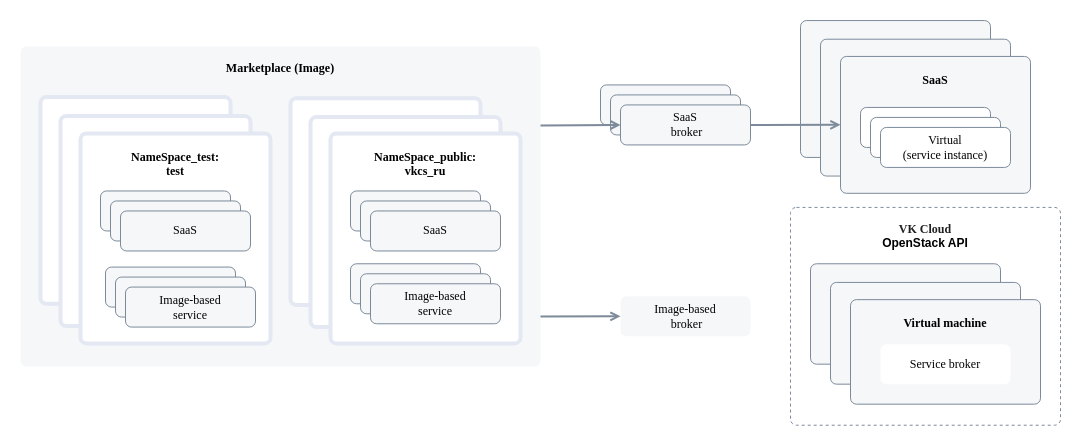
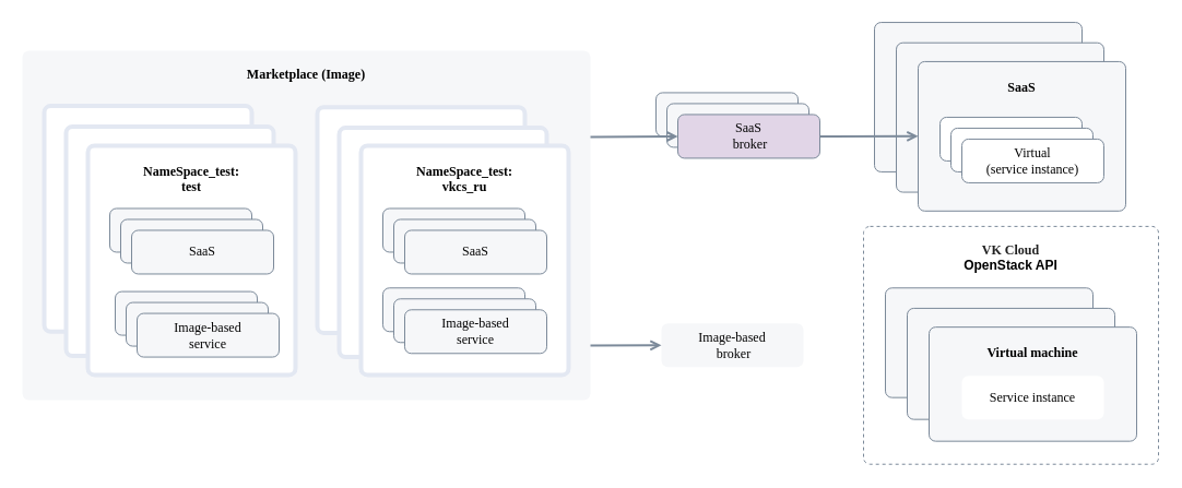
  <mxCell id="0" />
  <mxCell id="1" parent="0" />
  <mxCell id="2" value="Marketplace (Image)" style="rounded=1;whiteSpace=wrap;html=1;fontFamily=VK Sans Display;strokeColor=none;arcSize=12;fillColor=#F6F7F9;spacing=10;verticalAlign=top;spacingTop=0;spacingLeft=0;spacingBottom=0;fontStyle=1;arcSize=12;absoluteArcSize=1;" parent="1" vertex="1"><mxGeometry x="20" y="46" width="520" height="320" as="geometry" /></mxCell>
  <mxCell id="3" value="" style="rounded=1;whiteSpace=wrap;html=1;fontFamily=VK Sans Display;strokeColor=#E3E8F2;arcSize=12;fillColor=#FFF;spacing=12;verticalAlign=top;spacingTop=0;strokeWidth=4;spacingLeft=0;spacingBottom=0;fontStyle=1;absoluteArcSize=1;" parent="1" vertex="1"><mxGeometry x="290" y="97.64" width="190" height="206.74" as="geometry" /></mxCell>
  <mxCell id="4" value="" style="rounded=1;whiteSpace=wrap;html=1;fontFamily=VK Sans Display;strokeColor=#E3E8F2;arcSize=12;fillColor=#FFF;spacing=12;verticalAlign=top;spacingTop=0;strokeWidth=4;spacingLeft=0;spacingBottom=0;fontStyle=1;absoluteArcSize=1;" parent="1" vertex="1"><mxGeometry x="310" y="116.57" width="190" height="210" as="geometry" /></mxCell>
  <mxCell id="5" value="" style="rounded=1;whiteSpace=wrap;html=1;fontFamily=VK Sans Display;strokeColor=#E3E8F2;arcSize=12;fillColor=#FFF;spacing=12;verticalAlign=top;spacingTop=0;strokeWidth=4;spacingLeft=0;spacingBottom=0;fontStyle=1;absoluteArcSize=1;" parent="1" vertex="1"><mxGeometry x="40" y="96.54" width="190" height="206.74" as="geometry" /></mxCell>
  <mxCell id="6" value="VK Cloud&lt;br style=&quot;border-color: var(--border-color); color: rgb(0, 0, 0); font-family: Helvetica;&quot;&gt;&lt;span style=&quot;color: rgb(0, 0, 0); font-family: Helvetica;&quot;&gt;OpenStack API&lt;/span&gt;" style="rounded=1;whiteSpace=wrap;html=1;strokeColor=#7C8A9A;strokeWidth=1;fontColor=#212121;fillColor=none;dashed=1;fontFamily=VK Sans Display;verticalAlign=top;spacing=10;fontStyle=1;arcSize=12;absoluteArcSize=1;" parent="1" vertex="1"><mxGeometry x="790" y="206.9" width="270" height="217.82" as="geometry" /></mxCell>
  <mxCell id="7" value="" style="rounded=1;whiteSpace=wrap;html=1;fontFamily=VK Sans Display;strokeColor=#7C8A9A;arcsize=12;fillColor=#F6F7F9;spacing=0;spacingTop=12;spacingBottom=12;arcSize=12;absoluteArcSize=1;strokeWidth=1;verticalAlign=top;fontStyle=1" parent="1" vertex="1"><mxGeometry x="800" y="20.06" width="190" height="136.87" as="geometry" /></mxCell>
  <mxCell id="8" value="" style="rounded=1;whiteSpace=wrap;html=1;fontFamily=VK Sans Display;strokeColor=#7C8A9A;arcsize=12;fillColor=#F6F7F9;spacing=0;spacingTop=12;spacingBottom=12;arcSize=12;absoluteArcSize=1;strokeWidth=1;verticalAlign=top;fontStyle=1" parent="1" vertex="1"><mxGeometry x="820" y="38.69" width="190" height="136.87" as="geometry" /></mxCell>
  <mxCell id="9" value="&lt;font color=&quot;#212121&quot;&gt;Node 1&lt;/font&gt;" style="rounded=1;whiteSpace=wrap;html=1;fontFamily=VK Sans Display;strokeColor=#7C8A9A;arcsize=12;fillColor=#F6F7F9;spacing=0;spacingTop=12;spacingBottom=12;arcSize=12;absoluteArcSize=1;strokeWidth=1;" parent="1" vertex="1"><mxGeometry x="600" y="84.43" width="130" height="40" as="geometry" /></mxCell>
  <mxCell id="10" value="&lt;font color=&quot;#212121&quot;&gt;Node 1&lt;/font&gt;" style="rounded=1;whiteSpace=wrap;html=1;fontFamily=VK Sans Display;strokeColor=#7C8A9A;arcsize=12;fillColor=#F6F7F9;spacing=0;spacingTop=12;spacingBottom=12;arcSize=12;absoluteArcSize=1;strokeWidth=1;" parent="1" vertex="1"><mxGeometry x="610" y="94.43" width="130" height="40" as="geometry" /></mxCell>
- <mxCell id="11" value="SaaS&lt;br&gt;&amp;nbsp;broker" style="rounded=1;whiteSpace=wrap;html=1;fontFamily=VK Sans Display;strokeColor=#7C8A9A;arcsize=12;fillColor=#F6F7F9;spacing=0;spacingTop=12;spacingBottom=12;arcSize=12;absoluteArcSize=1;strokeWidth=1;" parent="1" vertex="1"><mxGeometry x="620" y="104.43" width="130" height="40" as="geometry" /></mxCell>
+ <mxCell id="11" value="SaaS&lt;br&gt;&amp;nbsp;broker" style="rounded=1;whiteSpace=wrap;html=1;fontFamily=VK Sans Display;strokeColor=#7C8A9A;arcsize=12;fillColor=#e1d5e7;spacing=0;spacingTop=12;spacingBottom=12;arcSize=12;absoluteArcSize=1;strokeWidth=1;" parent="1" vertex="1"><mxGeometry x="620" y="104.43" width="130" height="40" as="geometry" /></mxCell>
  <mxCell id="12" value="" style="endArrow=none;html=1;fontFamily=VK Sans Display;fontColor=#212121;rounded=0;strokeColor=#7C8A9A;endFill=0;strokeWidth=2;arcSize=8;startArrow=open;startFill=0;exitX=0;exitY=0.5;exitDx=0;exitDy=0;" parent="1" source="11" edge="1"><mxGeometry width="50" height="50" relative="1" as="geometry"><mxPoint x="600" y="124.93" as="sourcePoint" /><mxPoint x="540" y="125" as="targetPoint" /></mxGeometry></mxCell>
  <mxCell id="13" value="SaaS" style="rounded=1;whiteSpace=wrap;html=1;fontFamily=VK Sans Display;strokeColor=#7C8A9A;arcsize=12;fillColor=#F6F7F9;spacing=0;spacingTop=12;spacingBottom=12;arcSize=12;absoluteArcSize=1;strokeWidth=1;verticalAlign=top;fontStyle=1" parent="1" vertex="1"><mxGeometry x="840" y="55.93" width="190" height="136.87" as="geometry" /></mxCell>
  <mxCell id="14" value="" style="endArrow=none;html=1;fontFamily=VK Sans Display;fontColor=#212121;rounded=0;strokeColor=#7C8A9A;endFill=0;strokeWidth=2;arcSize=8;startArrow=open;startFill=0;entryX=1;entryY=0.5;entryDx=0;entryDy=0;exitX=0;exitY=0.5;exitDx=0;exitDy=0;" parent="1" source="13" target="11" edge="1"><mxGeometry width="50" height="50" relative="1" as="geometry"><mxPoint x="820" y="123.87" as="sourcePoint" /><mxPoint x="740" y="129.93" as="targetPoint" /></mxGeometry></mxCell>
  <mxCell id="15" value="&lt;font color=&quot;#212121&quot;&gt;Node 1&lt;/font&gt;" style="rounded=1;whiteSpace=wrap;html=1;fontFamily=VK Sans Display;strokeColor=#7C8A9A;arcsize=12;fillColor=#FFFFFF;spacing=0;spacingTop=12;spacingBottom=12;arcSize=12;absoluteArcSize=1;strokeWidth=1;" parent="1" vertex="1"><mxGeometry x="860" y="106.93" width="130" height="40" as="geometry" /></mxCell>
  <mxCell id="16" value="&lt;font color=&quot;#212121&quot;&gt;Node 1&lt;/font&gt;" style="rounded=1;whiteSpace=wrap;html=1;fontFamily=VK Sans Display;strokeColor=#7C8A9A;arcsize=12;fillColor=#FFFFFF;spacing=0;spacingTop=12;spacingBottom=12;arcSize=12;absoluteArcSize=1;strokeWidth=1;" parent="1" vertex="1"><mxGeometry x="870" y="116.93" width="130" height="40" as="geometry" /></mxCell>
  <mxCell id="17" value="Virtual&lt;br&gt;(service instance)" style="rounded=1;whiteSpace=wrap;html=1;fontFamily=VK Sans Display;strokeColor=#7C8A9A;arcsize=12;fillColor=#FFFFFF;spacing=0;spacingTop=12;spacingBottom=12;arcSize=12;absoluteArcSize=1;strokeWidth=1;" parent="1" vertex="1"><mxGeometry x="880" y="126.93" width="130" height="40" as="geometry" /></mxCell>
- <mxCell id="18" value="Image-based&lt;br&gt;&amp;nbsp;broker" style="rounded=1;whiteSpace=wrap;html=1;fontFamily=VK Sans Display;strokeColor=none;arcsize=12;fillColor=#F6F7F9;spacing=0;spacingTop=12;spacingBottom=12;arcSize=12;absoluteArcSize=1;strokeWidth=1;" parent="1" vertex="1"><mxGeometry x="620" y="295.81" width="130" height="40" as="geometry" /></mxCell>
+ <mxCell id="18" value="Image-based&lt;br&gt;&amp;nbsp;broker" style="rounded=1;whiteSpace=wrap;html=1;fontFamily=VK Sans Display;strokeColor=none;arcsize=12;fillColor=#F6F7F9;spacing=0;spacingTop=12;spacingBottom=12;arcSize=12;absoluteArcSize=1;strokeWidth=1;" parent="1" vertex="1"><mxGeometry x="605" y="295.81" width="130" height="40" as="geometry" /></mxCell>
  <mxCell id="19" value="" style="endArrow=none;html=1;fontFamily=VK Sans Display;fontColor=#212121;rounded=0;strokeColor=#7C8A9A;endFill=0;strokeWidth=2;arcSize=8;startArrow=open;startFill=0;exitX=0;exitY=0.5;exitDx=0;exitDy=0;" parent="1" source="18" edge="1"><mxGeometry width="50" height="50" relative="1" as="geometry"><mxPoint x="620" y="386.86" as="sourcePoint" /><mxPoint x="540" y="316" as="targetPoint" /></mxGeometry></mxCell>
  <mxCell id="20" value="" style="rounded=1;whiteSpace=wrap;html=1;fontFamily=VK Sans Display;strokeColor=#7C8A9A;arcsize=12;fillColor=#F6F7F9;spacing=0;spacingTop=12;spacingBottom=12;arcSize=12;absoluteArcSize=1;strokeWidth=1;verticalAlign=top;fontStyle=1" parent="1" vertex="1"><mxGeometry x="810" y="263.28" width="190" height="100.39" as="geometry" /></mxCell>
  <mxCell id="21" value="" style="rounded=1;whiteSpace=wrap;html=1;fontFamily=VK Sans Display;strokeColor=#7C8A9A;arcsize=12;fillColor=#F6F7F9;spacing=0;spacingTop=12;spacingBottom=12;arcSize=12;absoluteArcSize=1;strokeWidth=1;verticalAlign=top;fontStyle=1" parent="1" vertex="1"><mxGeometry x="830" y="281.91" width="190" height="101.76" as="geometry" /></mxCell>
  <mxCell id="22" value="Virtual machine" style="rounded=1;whiteSpace=wrap;html=1;fontFamily=VK Sans Display;strokeColor=#7C8A9A;arcsize=12;fillColor=#F6F7F9;spacing=0;spacingTop=12;spacingBottom=12;arcSize=12;absoluteArcSize=1;strokeWidth=1;verticalAlign=top;fontStyle=1" parent="1" vertex="1"><mxGeometry x="850" y="299.15" width="190" height="104.52" as="geometry" /></mxCell>
- <mxCell id="23" value="Service broker" style="rounded=1;whiteSpace=wrap;html=1;fontFamily=VK Sans Display;strokeColor=none;arcsize=12;fillColor=#FFFFFF;spacing=0;spacingTop=12;spacingBottom=12;arcSize=12;absoluteArcSize=1;strokeWidth=1;" parent="1" vertex="1"><mxGeometry x="880" y="343.67" width="130" height="40" as="geometry" /></mxCell>
+ <mxCell id="23" value="Service instance" style="rounded=1;whiteSpace=wrap;html=1;fontFamily=VK Sans Display;strokeColor=none;arcsize=12;fillColor=#FFFFFF;spacing=0;spacingTop=12;spacingBottom=12;arcSize=12;absoluteArcSize=1;strokeWidth=1;" parent="1" vertex="1"><mxGeometry x="880" y="343.67" width="130" height="40" as="geometry" /></mxCell>
  <mxCell id="24" style="edgeStyle=orthogonalEdgeStyle;rounded=0;orthogonalLoop=1;jettySize=auto;html=1;exitX=0.5;exitY=1;exitDx=0;exitDy=0;" parent="1" edge="1"><mxGeometry relative="1" as="geometry"><mxPoint x="925" y="423.67" as="sourcePoint" /><mxPoint x="925" y="423.67" as="targetPoint" /></mxGeometry></mxCell>
  <mxCell id="25" value="" style="rounded=1;whiteSpace=wrap;html=1;fontFamily=VK Sans Display;strokeColor=#E3E8F2;arcSize=12;fillColor=#FFF;spacing=12;verticalAlign=top;spacingTop=0;strokeWidth=4;spacingLeft=0;spacingBottom=0;fontStyle=1;absoluteArcSize=1;" parent="1" vertex="1"><mxGeometry x="60" y="115.47" width="190" height="210" as="geometry" /></mxCell>
  <mxCell id="26" value="NameSpace_test:&lt;br&gt;test" style="rounded=1;whiteSpace=wrap;html=1;fontFamily=VK Sans Display;strokeColor=#E3E8F2;arcSize=12;fillColor=#FFF;spacing=12;verticalAlign=top;spacingTop=0;strokeWidth=4;spacingLeft=0;spacingBottom=0;fontStyle=1;absoluteArcSize=1;" parent="1" vertex="1"><mxGeometry x="80" y="132.91" width="190" height="210" as="geometry" /></mxCell>
  <mxCell id="27" value="&lt;font color=&quot;#212121&quot;&gt;Node 1&lt;/font&gt;" style="rounded=1;whiteSpace=wrap;html=1;fontFamily=VK Sans Display;strokeColor=#7C8A9A;arcsize=12;fillColor=#F6F7F9;spacing=0;spacingTop=12;spacingBottom=12;arcSize=12;absoluteArcSize=1;strokeWidth=1;" parent="1" vertex="1"><mxGeometry x="100" y="190.47" width="130" height="40" as="geometry" /></mxCell>
  <mxCell id="28" value="&lt;font color=&quot;#212121&quot;&gt;Node 1&lt;/font&gt;" style="rounded=1;whiteSpace=wrap;html=1;fontFamily=VK Sans Display;strokeColor=#7C8A9A;arcsize=12;fillColor=#F6F7F9;spacing=0;spacingTop=12;spacingBottom=12;arcSize=12;absoluteArcSize=1;strokeWidth=1;" parent="1" vertex="1"><mxGeometry x="110" y="200.47" width="130" height="40" as="geometry" /></mxCell>
  <mxCell id="29" value="SaaS" style="rounded=1;whiteSpace=wrap;html=1;fontFamily=VK Sans Display;strokeColor=#7C8A9A;arcsize=12;fillColor=#F6F7F9;spacing=0;spacingTop=12;spacingBottom=12;arcSize=12;absoluteArcSize=1;strokeWidth=1;" parent="1" vertex="1"><mxGeometry x="120" y="210.47" width="130" height="40" as="geometry" /></mxCell>
  <mxCell id="30" value="&lt;font color=&quot;#212121&quot;&gt;Node 1&lt;/font&gt;" style="rounded=1;whiteSpace=wrap;html=1;fontFamily=VK Sans Display;strokeColor=#7C8A9A;arcsize=12;fillColor=#F6F7F9;spacing=0;spacingTop=12;spacingBottom=12;arcSize=12;absoluteArcSize=1;strokeWidth=1;" parent="1" vertex="1"><mxGeometry x="105" y="266.57" width="130" height="40" as="geometry" /></mxCell>
  <mxCell id="31" value="&lt;font color=&quot;#212121&quot;&gt;Node 1&lt;/font&gt;" style="rounded=1;whiteSpace=wrap;html=1;fontFamily=VK Sans Display;strokeColor=#7C8A9A;arcsize=12;fillColor=#F6F7F9;spacing=0;spacingTop=12;spacingBottom=12;arcSize=12;absoluteArcSize=1;strokeWidth=1;" parent="1" vertex="1"><mxGeometry x="115" y="276.57" width="130" height="40" as="geometry" /></mxCell>
  <mxCell id="32" value="Image-based &lt;br&gt;service" style="rounded=1;whiteSpace=wrap;html=1;fontFamily=VK Sans Display;strokeColor=#7C8A9A;arcsize=12;fillColor=#F6F7F9;spacing=0;spacingTop=12;spacingBottom=12;arcSize=12;absoluteArcSize=1;strokeWidth=1;" parent="1" vertex="1"><mxGeometry x="125" y="286.57" width="130" height="40" as="geometry" /></mxCell>
- <mxCell id="33" value="NameSpace_public:&lt;br&gt;vkcs_ru" style="rounded=1;whiteSpace=wrap;html=1;fontFamily=VK Sans Display;strokeColor=#E3E8F2;arcSize=12;fillColor=#FFF;spacing=12;verticalAlign=top;spacingTop=0;strokeWidth=4;spacingLeft=0;spacingBottom=0;fontStyle=1;absoluteArcSize=1;" parent="1" vertex="1"><mxGeometry x="330" y="132.91" width="190" height="210" as="geometry" /></mxCell>
+ <mxCell id="33" value="NameSpace_test:&lt;br&gt;vkcs_ru" style="rounded=1;whiteSpace=wrap;html=1;fontFamily=VK Sans Display;strokeColor=#E3E8F2;arcSize=12;fillColor=#FFF;spacing=12;verticalAlign=top;spacingTop=0;strokeWidth=4;spacingLeft=0;spacingBottom=0;fontStyle=1;absoluteArcSize=1;" parent="1" vertex="1"><mxGeometry x="330" y="132.91" width="190" height="210" as="geometry" /></mxCell>
  <mxCell id="34" value="&lt;font color=&quot;#212121&quot;&gt;Node 1&lt;/font&gt;" style="rounded=1;whiteSpace=wrap;html=1;fontFamily=VK Sans Display;strokeColor=#7C8A9A;arcsize=12;fillColor=#F6F7F9;spacing=0;spacingTop=12;spacingBottom=12;arcSize=12;absoluteArcSize=1;strokeWidth=1;" parent="1" vertex="1"><mxGeometry x="350" y="190.47" width="130" height="40" as="geometry" /></mxCell>
  <mxCell id="35" value="&lt;font color=&quot;#212121&quot;&gt;Node 1&lt;/font&gt;" style="rounded=1;whiteSpace=wrap;html=1;fontFamily=VK Sans Display;strokeColor=#7C8A9A;arcsize=12;fillColor=#F6F7F9;spacing=0;spacingTop=12;spacingBottom=12;arcSize=12;absoluteArcSize=1;strokeWidth=1;" parent="1" vertex="1"><mxGeometry x="360" y="200.47" width="130" height="40" as="geometry" /></mxCell>
  <mxCell id="36" value="SaaS" style="rounded=1;whiteSpace=wrap;html=1;fontFamily=VK Sans Display;strokeColor=#7C8A9A;arcsize=12;fillColor=#F6F7F9;spacing=0;spacingTop=12;spacingBottom=12;arcSize=12;absoluteArcSize=1;strokeWidth=1;" parent="1" vertex="1"><mxGeometry x="370" y="210.47" width="130" height="40" as="geometry" /></mxCell>
  <mxCell id="37" value="&lt;font color=&quot;#212121&quot;&gt;Node 1&lt;/font&gt;" style="rounded=1;whiteSpace=wrap;html=1;fontFamily=VK Sans Display;strokeColor=#7C8A9A;arcsize=12;fillColor=#F6F7F9;spacing=0;spacingTop=12;spacingBottom=12;arcSize=12;absoluteArcSize=1;strokeWidth=1;" parent="1" vertex="1"><mxGeometry x="350" y="263.28" width="130" height="40" as="geometry" /></mxCell>
  <mxCell id="38" value="&lt;font color=&quot;#212121&quot;&gt;Node 1&lt;/font&gt;" style="rounded=1;whiteSpace=wrap;html=1;fontFamily=VK Sans Display;strokeColor=#7C8A9A;arcsize=12;fillColor=#F6F7F9;spacing=0;spacingTop=12;spacingBottom=12;arcSize=12;absoluteArcSize=1;strokeWidth=1;" parent="1" vertex="1"><mxGeometry x="360" y="273.28" width="130" height="40" as="geometry" /></mxCell>
  <mxCell id="39" value="Image-based &lt;br&gt;service" style="rounded=1;whiteSpace=wrap;html=1;fontFamily=VK Sans Display;strokeColor=#7C8A9A;arcsize=12;fillColor=#F6F7F9;spacing=0;spacingTop=12;spacingBottom=12;arcSize=12;absoluteArcSize=1;strokeWidth=1;" parent="1" vertex="1"><mxGeometry x="370" y="283.28" width="130" height="40" as="geometry" /></mxCell>
